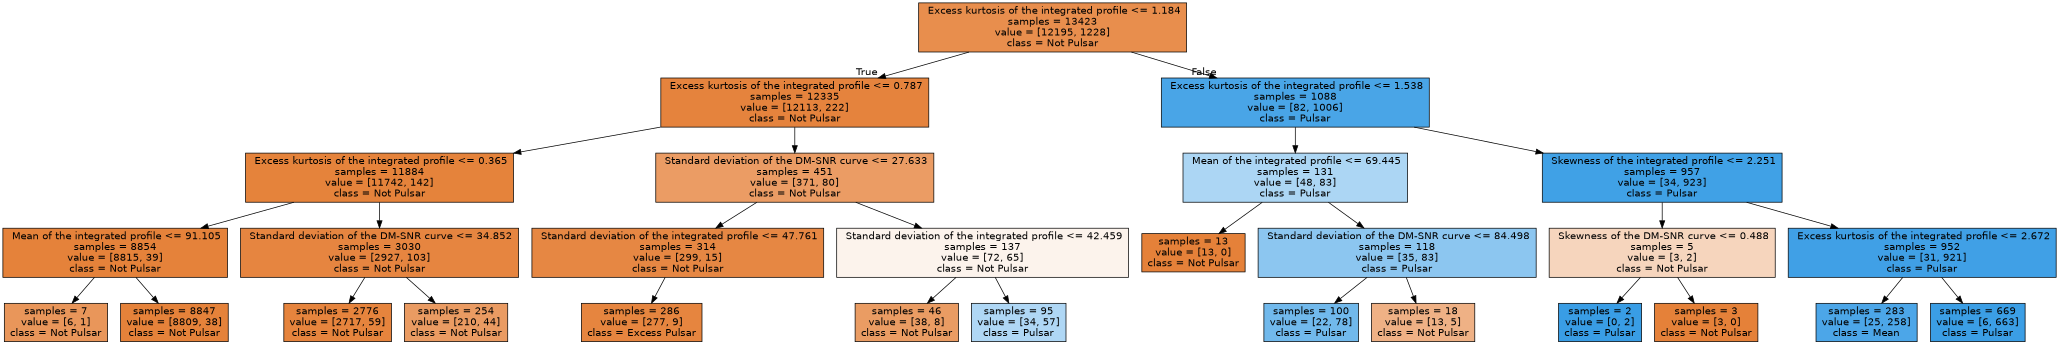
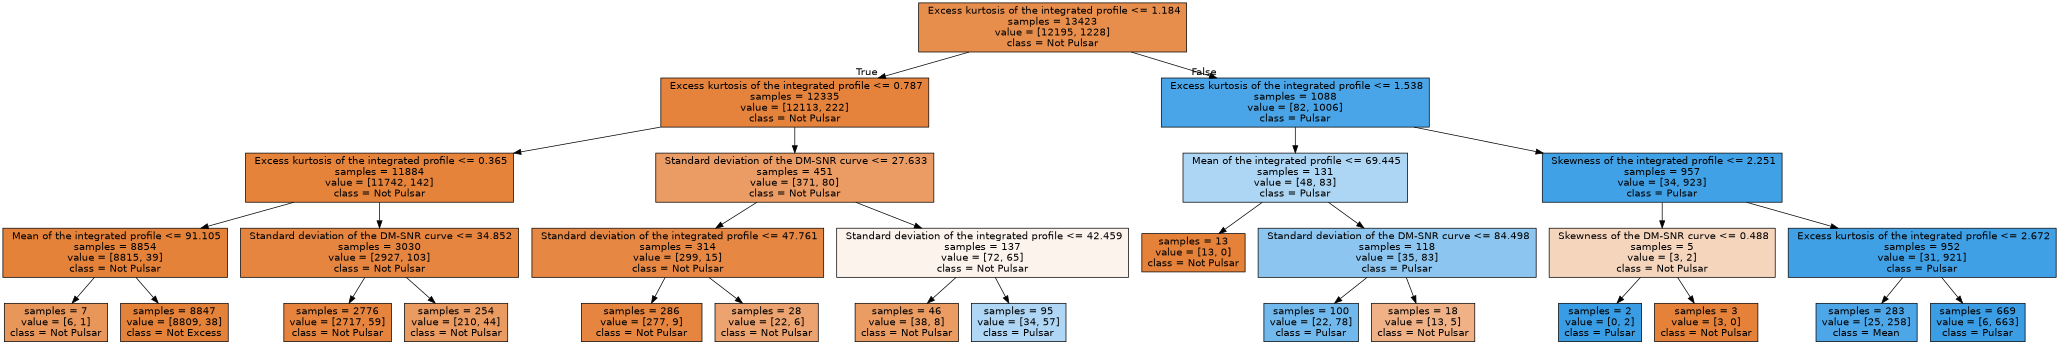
  digraph {
    fontname="DejaVu Sans"
    node [color=black fillcolor="#e5823a" fontname="DejaVu Sans" shape=box style=filled]
    edge [fontname="DejaVu Sans"]
    n1 [fillcolor="#e88e4d" label=" Excess kurtosis of the integrated profile <= 1.184\nsamples = 13423\nvalue = [12195, 1228]\nclass = Not Pulsar"]
    n2 [fillcolor="#e5833d" label=" Excess kurtosis of the integrated profile <= 0.787\nsamples = 12335\nvalue = [12113, 222]\nclass = Not Pulsar"]
    n3 [fillcolor="#49a5e7" label=" Excess kurtosis of the integrated profile <= 1.538\nsamples = 1088\nvalue = [82, 1006]\nclass = Pulsar"]
    n4 [fillcolor="#e5833b" label=" Excess kurtosis of the integrated profile <= 0.365\nsamples = 11884\nvalue = [11742, 142]\nclass = Not Pulsar"]
    n5 [fillcolor="#eb9c64" label=" Standard deviation of the DM-SNR curve <= 27.633\nsamples = 451\nvalue = [371, 80]\nclass = Not Pulsar"]
    n6 [fillcolor="#acd6f4" label=" Mean of the integrated profile <= 69.445\nsamples = 131\nvalue = [48, 83]\nclass = Pulsar"]
    n7 [fillcolor="#40a1e6" label=" Skewness of the integrated profile <= 2.251\nsamples = 957\nvalue = [34, 923]\nclass = Pulsar"]
    n8 [label=" Mean of the integrated profile <= 91.105\nsamples = 8854\nvalue = [8815, 39]\nclass = Not Pulsar"]
    n9 [fillcolor="#e68540" label=" Standard deviation of the DM-SNR curve <= 34.852\nsamples = 3030\nvalue = [2927, 103]\nclass = Not Pulsar"]
    n10 [fillcolor="#e68743" label=" Standard deviation of the integrated profile <= 47.761\nsamples = 314\nvalue = [299, 15]\nclass = Not Pulsar"]
    n11 [fillcolor="#fcf3ec" label=" Standard deviation of the integrated profile <= 42.459\nsamples = 137\nvalue = [72, 65]\nclass = Not Pulsar"]
    n12 [fillcolor="#e9965a" label="samples = 7\nvalue = [6, 1]\nclass = Not Pulsar"]
-   n13 [label="samples = 8847\nvalue = [8809, 38]\nclass = Not Pulsar"]
+   n13 [label="samples = 8847\nvalue = [8809, 38]\nclass = Not Excess"]
    n14 [fillcolor="#e6843d" label="samples = 2776\nvalue = [2717, 59]\nclass = Not Pulsar"]
    n15 [fillcolor="#ea9b62" label="samples = 254\nvalue = [210, 44]\nclass = Not Pulsar"]
-   n16 [fillcolor="#e6853f" label="samples = 286\nvalue = [277, 9]\nclass = Excess Pulsar"]
+   n16 [fillcolor="#e6853f" label="samples = 286\nvalue = [277, 9]\nclass = Not Pulsar"]
+   n17 [fillcolor="#eca36f" label="samples = 28\nvalue = [22, 6]\nclass = Not Pulsar"]
    n18 [fillcolor="#ea9c63" label="samples = 46\nvalue = [38, 8]\nclass = Not Pulsar"]
    n19 [fillcolor="#afd7f5" label="samples = 95\nvalue = [34, 57]\nclass = Pulsar"]
    n20 [fillcolor="#e58139" label="samples = 13\nvalue = [13, 0]\nclass = Not Pulsar"]
    n21 [fillcolor="#8cc6f0" label=" Standard deviation of the DM-SNR curve <= 84.498\nsamples = 118\nvalue = [35, 83]\nclass = Pulsar"]
    n22 [fillcolor="#f6d5bd" label=" Skewness of the DM-SNR curve <= 0.488\nsamples = 5\nvalue = [3, 2]\nclass = Not Pulsar"]
    n23 [fillcolor="#40a0e6" label=" Excess kurtosis of the integrated profile <= 2.672\nsamples = 952\nvalue = [31, 921]\nclass = Pulsar"]
    n24 [fillcolor="#71b9ec" label="samples = 100\nvalue = [22, 78]\nclass = Pulsar"]
    n25 [fillcolor="#efb185" label="samples = 18\nvalue = [13, 5]\nclass = Not Pulsar"]
    n26 [fillcolor="#399de5" label="samples = 2\nvalue = [0, 2]\nclass = Pulsar"]
    n27 [fillcolor="#e58139" label="samples = 3\nvalue = [3, 0]\nclass = Not Pulsar"]
    n28 [fillcolor="#4ca6e8" label="samples = 283\nvalue = [25, 258]\nclass = Mean"]
    n29 [fillcolor="#3b9ee5" label="samples = 669\nvalue = [6, 663]\nclass = Pulsar"]
    n1 -> n2 [headlabel=True labelangle=45 labeldistance=2.5]
    n1 -> n3 [headlabel=False labelangle=-45 labeldistance=2.5]
    n2 -> n4
    n2 -> n5
    n3 -> n6
    n3 -> n7
    n4 -> n8
    n4 -> n9
    n5 -> n10
    n5 -> n11
    n6 -> n20
    n6 -> n21
    n7 -> n22
    n7 -> n23
    n8 -> n12
    n8 -> n13
    n9 -> n14
    n9 -> n15
    n10 -> n16
+   n10 -> n17
    n11 -> n18
    n11 -> n19
    n21 -> n24
    n21 -> n25
    n22 -> n26
    n22 -> n27
    n23 -> n28
    n23 -> n29
  }
